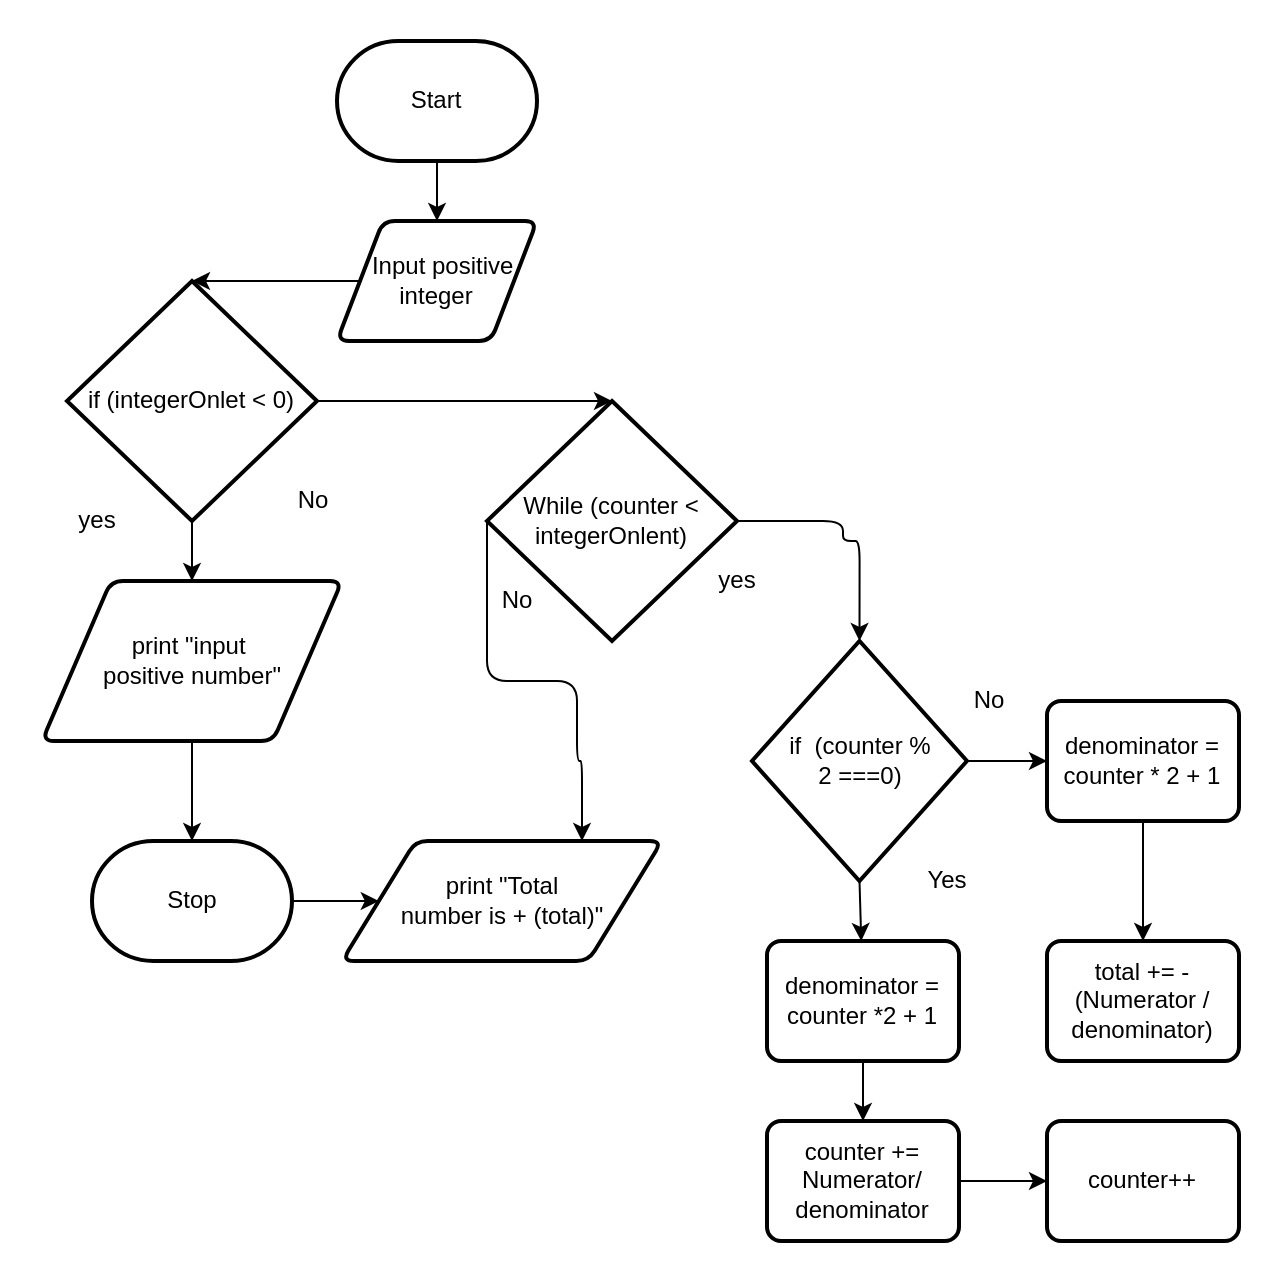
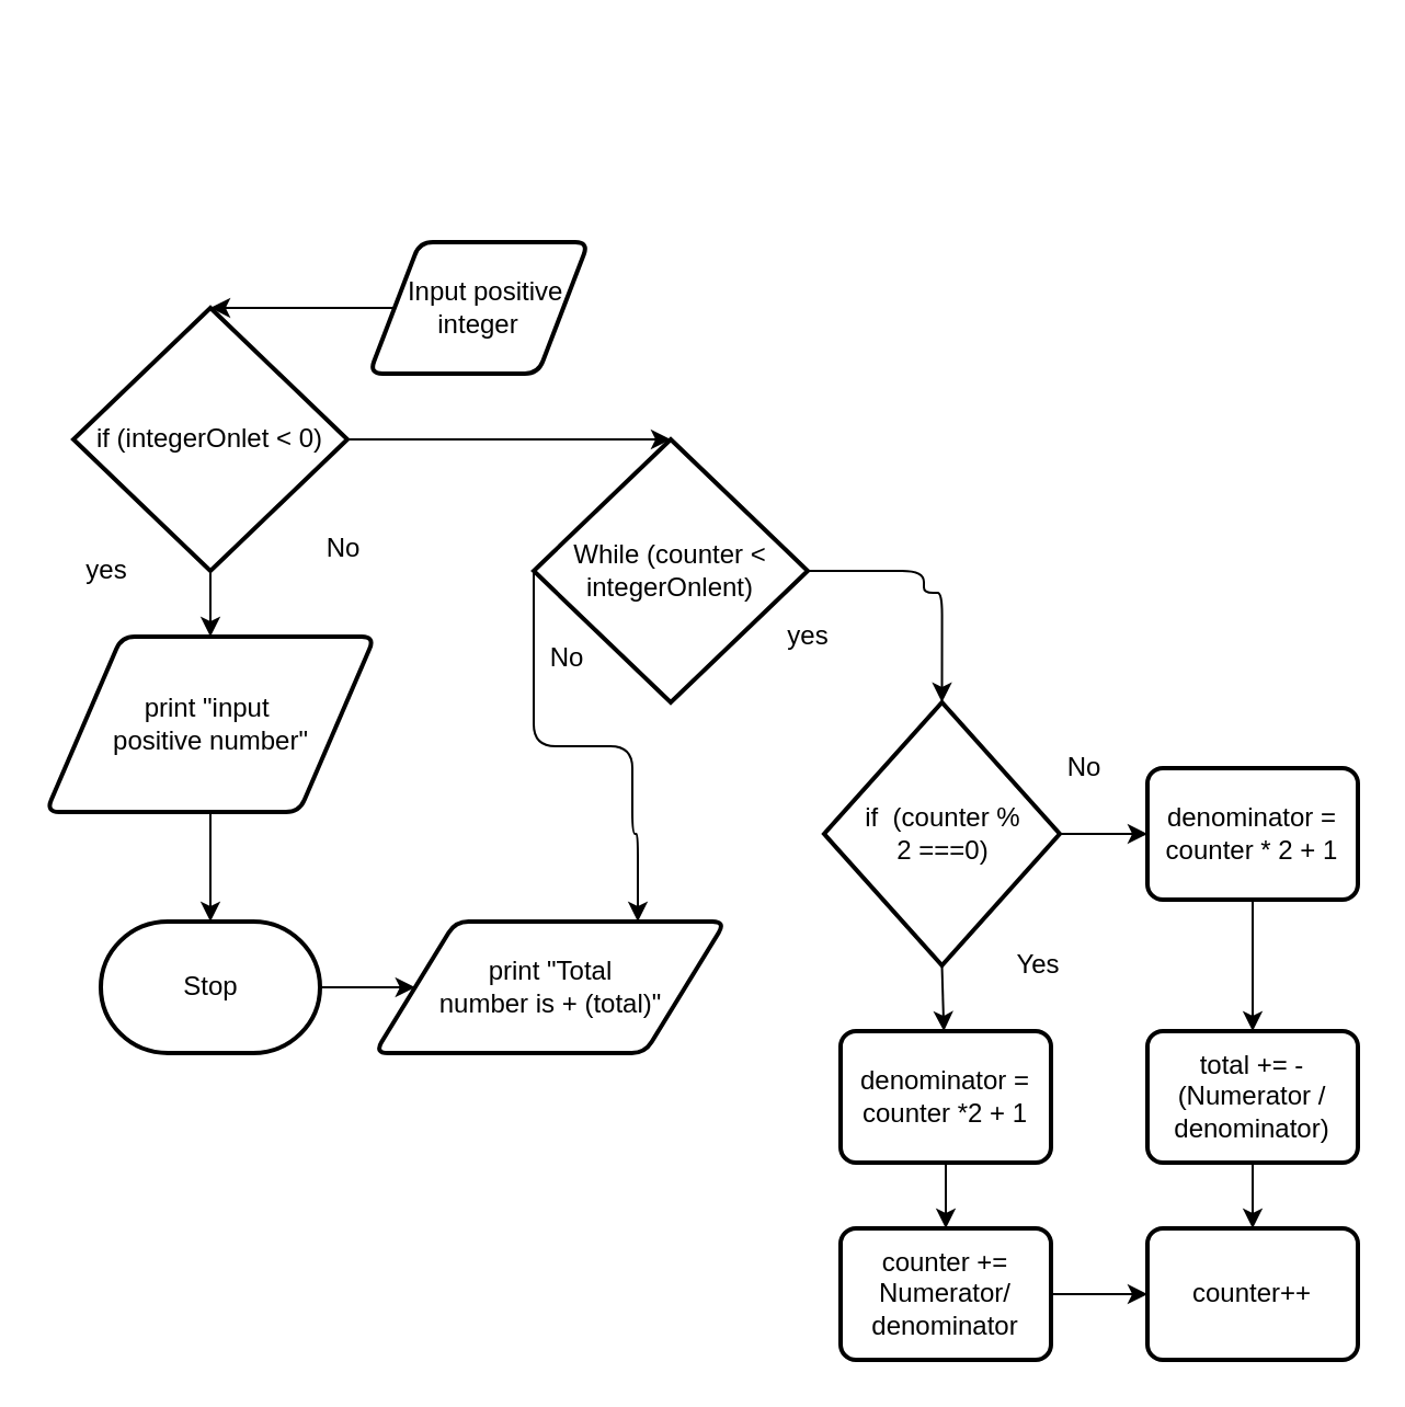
  <mxCell id="0" />
  <mxCell id="1" parent="0" />
- <mxCell id="2" style="edgeStyle=none;html=1;" parent="1" source="3" target="5" edge="1"><mxGeometry relative="1" as="geometry" /></mxCell>
- <mxCell id="3" value="Start" style="strokeWidth=2;html=1;shape=mxgraph.flowchart.terminator;whiteSpace=wrap;" parent="1" vertex="1"><mxGeometry x="168" y="20" width="100" height="60" as="geometry" /></mxCell>
  <mxCell id="4" style="edgeStyle=none;html=1;entryX=0.5;entryY=0;entryDx=0;entryDy=0;entryPerimeter=0;" parent="1" source="5" target="8" edge="1"><mxGeometry relative="1" as="geometry"><mxPoint x="173" y="200" as="targetPoint" /></mxGeometry></mxCell>
  <mxCell id="5" value="&amp;nbsp; Input positive integer" style="shape=parallelogram;html=1;strokeWidth=2;perimeter=parallelogramPerimeter;whiteSpace=wrap;rounded=1;arcSize=12;size=0.23;" parent="1" vertex="1"><mxGeometry x="168" y="110" width="100" height="60" as="geometry" /></mxCell>
  <mxCell id="6" style="edgeStyle=none;html=1;exitX=0.5;exitY=1;exitDx=0;exitDy=0;" parent="1" source="10" target="7" edge="1"><mxGeometry relative="1" as="geometry"><mxPoint x="193" y="560" as="sourcePoint" /></mxGeometry></mxCell>
  <mxCell id="7" value="Stop" style="strokeWidth=2;html=1;shape=mxgraph.flowchart.terminator;whiteSpace=wrap;" parent="1" vertex="1"><mxGeometry x="45.5" y="420" width="100" height="60" as="geometry" /></mxCell>
  <mxCell id="8" value="if (integerOnlet &amp;lt; 0)" style="strokeWidth=2;html=1;shape=mxgraph.flowchart.decision;whiteSpace=wrap;" vertex="1" parent="1"><mxGeometry x="33" y="140" width="125" height="120" as="geometry" /></mxCell>
  <mxCell id="9" style="edgeStyle=none;html=1;exitX=0.5;exitY=1;exitDx=0;exitDy=0;exitPerimeter=0;entryX=0.5;entryY=0;entryDx=0;entryDy=0;" edge="1" parent="1" source="8" target="10"><mxGeometry relative="1" as="geometry"><mxPoint x="483" y="290" as="sourcePoint" /><mxPoint x="346" y="330" as="targetPoint" /></mxGeometry></mxCell>
  <mxCell id="10" value="print &quot;input&amp;nbsp;&lt;br&gt;positive number&quot;" style="shape=parallelogram;html=1;strokeWidth=2;perimeter=parallelogramPerimeter;whiteSpace=wrap;rounded=1;arcSize=12;size=0.23;" vertex="1" parent="1"><mxGeometry x="20.5" y="290" width="150" height="80" as="geometry" /></mxCell>
  <mxCell id="11" value="yes" style="text;html=1;align=center;verticalAlign=middle;resizable=0;points=[];autosize=1;strokeColor=none;fillColor=none;" vertex="1" parent="1"><mxGeometry x="33" y="250" width="30" height="20" as="geometry" /></mxCell>
  <mxCell id="12" value="No&lt;br&gt;" style="text;html=1;align=center;verticalAlign=middle;resizable=0;points=[];autosize=1;strokeColor=none;fillColor=none;" vertex="1" parent="1"><mxGeometry x="140.5" y="240" width="30" height="20" as="geometry" /></mxCell>
  <mxCell id="13" value="While (counter &amp;lt;&lt;br&gt;integerOnlent)" style="strokeWidth=2;html=1;shape=mxgraph.flowchart.decision;whiteSpace=wrap;" vertex="1" parent="1"><mxGeometry x="243" y="200" width="125" height="120" as="geometry" /></mxCell>
  <mxCell id="14" style="edgeStyle=none;html=1;exitX=1;exitY=0.5;exitDx=0;exitDy=0;exitPerimeter=0;entryX=0.5;entryY=0;entryDx=0;entryDy=0;entryPerimeter=0;" edge="1" parent="1" source="8" target="13"><mxGeometry relative="1" as="geometry"><mxPoint x="253" y="230" as="sourcePoint" /><mxPoint x="293" y="200" as="targetPoint" /></mxGeometry></mxCell>
  <mxCell id="15" value="" style="edgeStyle=segmentEdgeStyle;endArrow=classic;html=1;exitX=0;exitY=0.5;exitDx=0;exitDy=0;exitPerimeter=0;entryX=0.75;entryY=0;entryDx=0;entryDy=0;entryPerimeter=0;" edge="1" parent="1" source="13" target="16"><mxGeometry width="50" height="50" relative="1" as="geometry"><mxPoint x="203" y="270" as="sourcePoint" /><mxPoint x="223" y="420" as="targetPoint" /><Array as="points"><mxPoint x="243" y="340" /><mxPoint x="288" y="340" /><mxPoint x="288" y="380" /><mxPoint x="291" y="380" /></Array></mxGeometry></mxCell>
  <mxCell id="16" value="print &quot;Total&lt;br&gt;number is + (total)&quot;" style="shape=parallelogram;html=1;strokeWidth=2;perimeter=parallelogramPerimeter;whiteSpace=wrap;rounded=1;arcSize=12;size=0.23;" vertex="1" parent="1"><mxGeometry x="170.5" y="420" width="160" height="60" as="geometry" /></mxCell>
  <mxCell id="17" style="edgeStyle=none;html=1;exitX=1;exitY=0.5;exitDx=0;exitDy=0;exitPerimeter=0;entryX=0;entryY=0.5;entryDx=0;entryDy=0;" edge="1" parent="1" source="7" target="16"><mxGeometry relative="1" as="geometry"><mxPoint x="213" y="370" as="sourcePoint" /><mxPoint x="360.5" y="370" as="targetPoint" /></mxGeometry></mxCell>
  <mxCell id="18" value="No" style="text;html=1;align=center;verticalAlign=middle;resizable=0;points=[];autosize=1;strokeColor=none;fillColor=none;" vertex="1" parent="1"><mxGeometry x="243" y="290" width="30" height="20" as="geometry" /></mxCell>
  <mxCell id="19" value="yes" style="text;html=1;align=center;verticalAlign=middle;resizable=0;points=[];autosize=1;strokeColor=none;fillColor=none;" vertex="1" parent="1"><mxGeometry x="353" y="280" width="30" height="20" as="geometry" /></mxCell>
  <mxCell id="20" value="" style="edgeStyle=segmentEdgeStyle;endArrow=classic;html=1;exitX=1;exitY=0.5;exitDx=0;exitDy=0;exitPerimeter=0;entryX=0;entryY=0.5;entryDx=0;entryDy=0;entryPerimeter=0;" edge="1" parent="1" source="13" target="21"><mxGeometry width="50" height="50" relative="1" as="geometry"><mxPoint x="253" y="180" as="sourcePoint" /><mxPoint x="423" y="300" as="targetPoint" /><Array as="points"><mxPoint x="421" y="260" /><mxPoint x="421" y="270" /></Array></mxGeometry></mxCell>
  <mxCell id="21" value="if&amp;nbsp; (counter %&lt;br&gt;2 ===0)" style="strokeWidth=2;html=1;shape=mxgraph.flowchart.decision;whiteSpace=wrap;direction=south;" vertex="1" parent="1"><mxGeometry x="375.5" y="320" width="107.5" height="120" as="geometry" /></mxCell>
  <mxCell id="22" style="edgeStyle=none;html=1;exitX=1;exitY=0.5;exitDx=0;exitDy=0;exitPerimeter=0;" edge="1" parent="1" source="21" target="23"><mxGeometry relative="1" as="geometry"><mxPoint x="593" y="430" as="sourcePoint" /><mxPoint x="429" y="480" as="targetPoint" /></mxGeometry></mxCell>
  <mxCell id="23" value="denominator =&lt;br&gt;counter *2 + 1" style="rounded=1;whiteSpace=wrap;html=1;absoluteArcSize=1;arcSize=14;strokeWidth=2;" vertex="1" parent="1"><mxGeometry x="383" y="470" width="96" height="60" as="geometry" /></mxCell>
  <mxCell id="24" style="edgeStyle=none;html=1;exitX=0.5;exitY=1;exitDx=0;exitDy=0;entryX=0.5;entryY=0;entryDx=0;entryDy=0;" edge="1" parent="1" source="23" target="25"><mxGeometry relative="1" as="geometry"><mxPoint x="453" y="660" as="sourcePoint" /><mxPoint x="433" y="560" as="targetPoint" /></mxGeometry></mxCell>
  <mxCell id="25" value="counter += Numerator/ denominator" style="rounded=1;whiteSpace=wrap;html=1;absoluteArcSize=1;arcSize=14;strokeWidth=2;" vertex="1" parent="1"><mxGeometry x="383" y="560" width="96" height="60" as="geometry" /></mxCell>
  <mxCell id="26" style="edgeStyle=none;html=1;exitX=1;exitY=0.5;exitDx=0;exitDy=0;entryX=0;entryY=0.5;entryDx=0;entryDy=0;" edge="1" parent="1" source="25" target="27"><mxGeometry relative="1" as="geometry"><mxPoint x="583" y="590" as="sourcePoint" /><mxPoint x="523" y="590" as="targetPoint" /></mxGeometry></mxCell>
  <mxCell id="27" value="counter++" style="rounded=1;whiteSpace=wrap;html=1;absoluteArcSize=1;arcSize=14;strokeWidth=2;" vertex="1" parent="1"><mxGeometry x="523" y="560" width="96" height="60" as="geometry" /></mxCell>
+ <mxCell id="28" style="edgeStyle=none;html=1;entryX=0.5;entryY=0;entryDx=0;entryDy=0;exitX=0.5;exitY=1;exitDx=0;exitDy=0;" edge="1" parent="1" source="29" target="27"><mxGeometry relative="1" as="geometry"><mxPoint x="571" y="530" as="sourcePoint" /><mxPoint x="570.5" y="540" as="targetPoint" /><Array as="points" /></mxGeometry></mxCell>
  <mxCell id="29" value="total += -&lt;br&gt;(Numerator /&lt;br&gt;denominator)" style="rounded=1;whiteSpace=wrap;html=1;absoluteArcSize=1;arcSize=14;strokeWidth=2;" vertex="1" parent="1"><mxGeometry x="523" y="470" width="96" height="60" as="geometry" /></mxCell>
  <mxCell id="30" value="denominator =&lt;br&gt;counter * 2 + 1" style="rounded=1;whiteSpace=wrap;html=1;absoluteArcSize=1;arcSize=14;strokeWidth=2;" vertex="1" parent="1"><mxGeometry x="523" y="350" width="96" height="60" as="geometry" /></mxCell>
  <mxCell id="31" style="edgeStyle=none;html=1;entryX=0.5;entryY=0;entryDx=0;entryDy=0;exitX=0.5;exitY=1;exitDx=0;exitDy=0;" edge="1" parent="1" source="30" target="29"><mxGeometry relative="1" as="geometry"><mxPoint x="593" y="290" as="sourcePoint" /><mxPoint x="593" y="320" as="targetPoint" /><Array as="points" /></mxGeometry></mxCell>
  <mxCell id="32" style="edgeStyle=none;html=1;exitX=0.5;exitY=0;exitDx=0;exitDy=0;exitPerimeter=0;entryX=0;entryY=0.5;entryDx=0;entryDy=0;" edge="1" parent="1" source="21" target="30"><mxGeometry relative="1" as="geometry"><mxPoint x="563" y="220" as="sourcePoint" /><mxPoint x="606.4" y="220" as="targetPoint" /></mxGeometry></mxCell>
  <mxCell id="33" value="No" style="text;html=1;align=center;verticalAlign=middle;resizable=0;points=[];autosize=1;strokeColor=none;fillColor=none;" vertex="1" parent="1"><mxGeometry x="479" y="340" width="30" height="20" as="geometry" /></mxCell>
  <mxCell id="34" value="Yes" style="text;html=1;align=center;verticalAlign=middle;resizable=0;points=[];autosize=1;strokeColor=none;fillColor=none;" vertex="1" parent="1"><mxGeometry x="453" y="430" width="40" height="20" as="geometry" /></mxCell>
